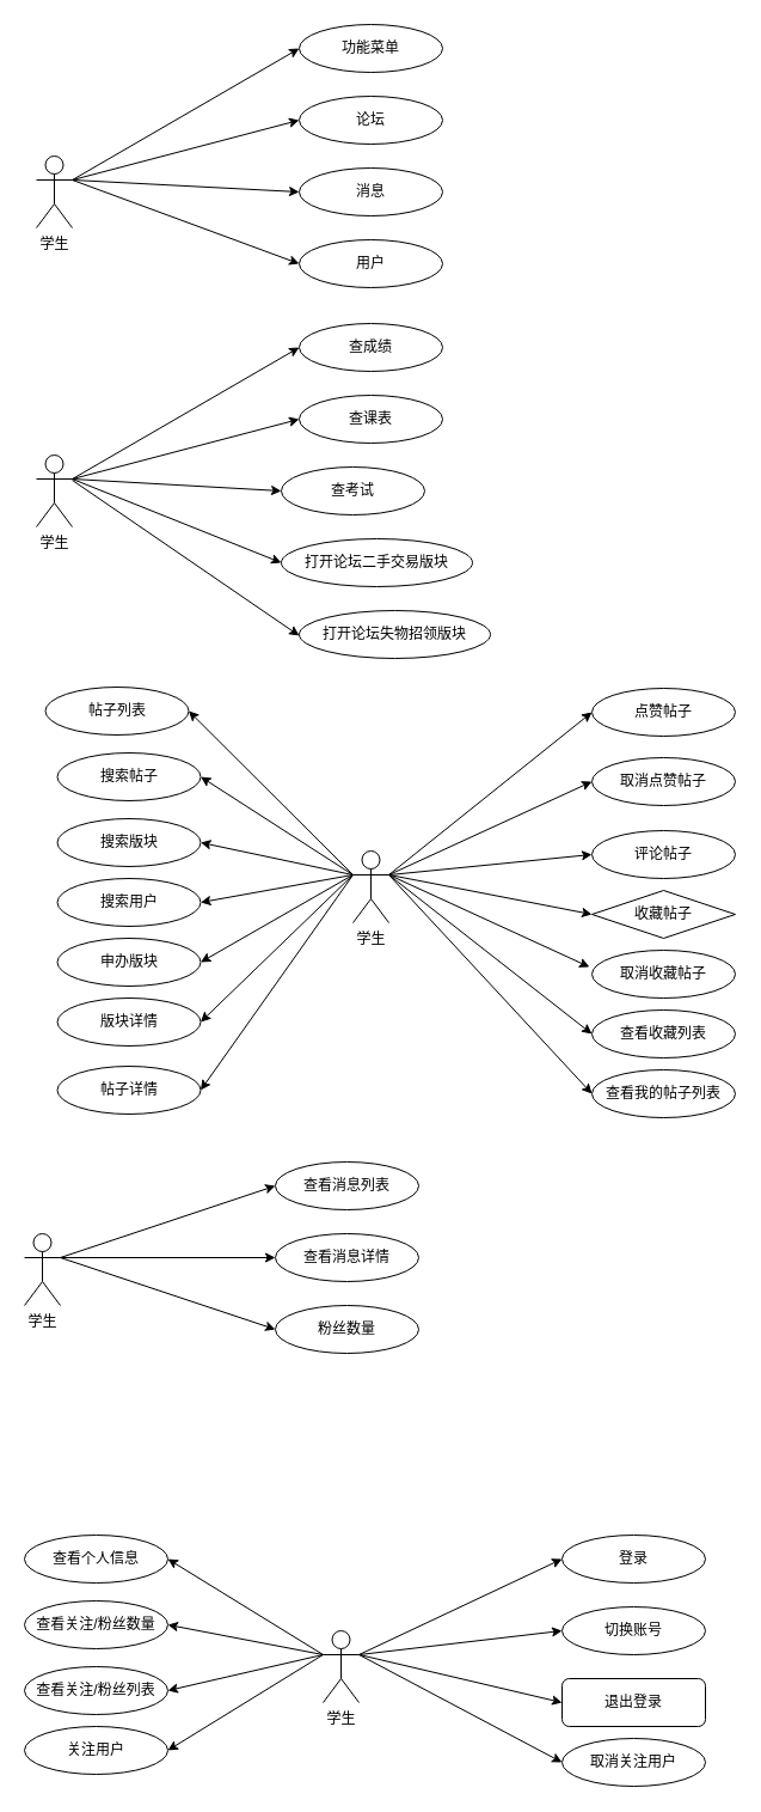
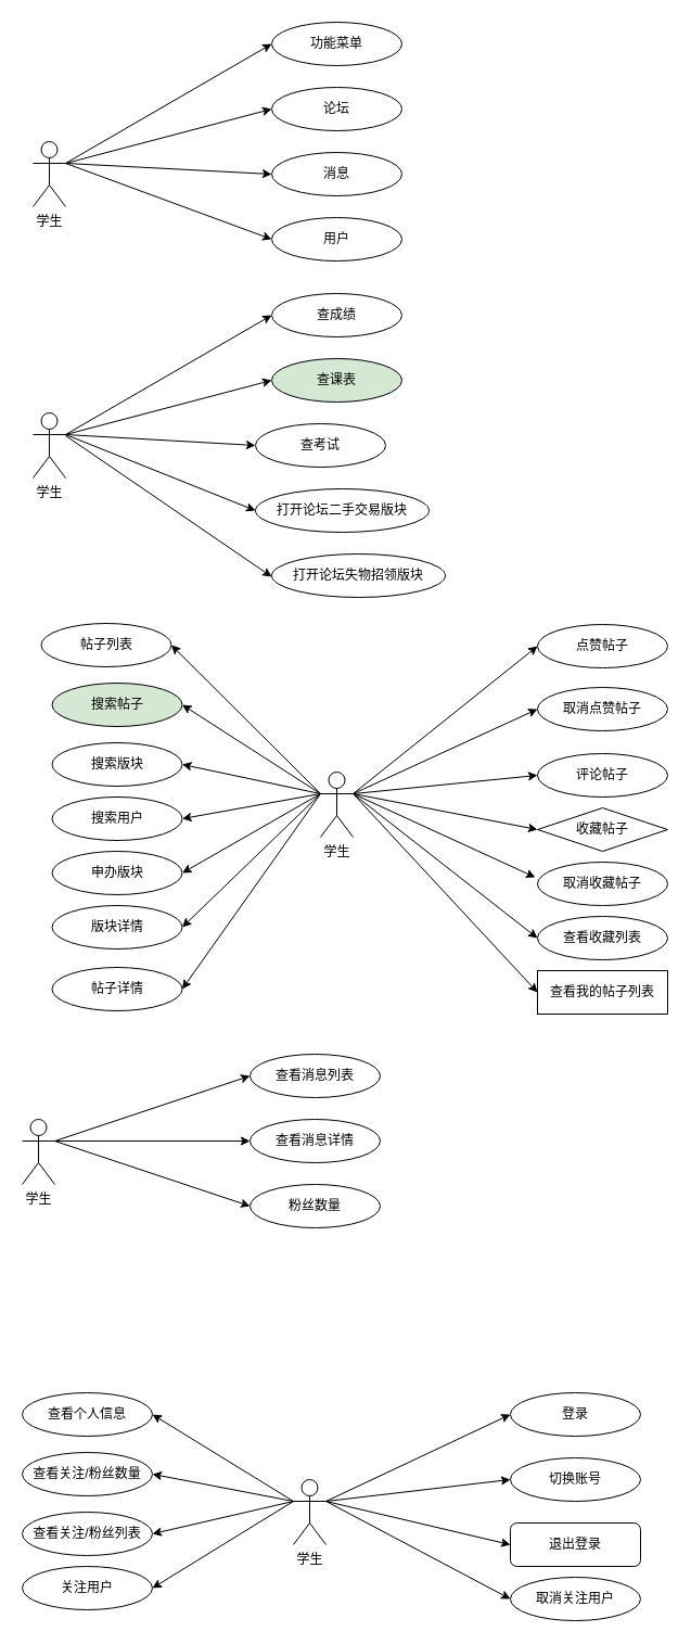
  <mxCell id="0" />
  <mxCell id="1" parent="0" />
  <mxCell id="2" value="学生" style="shape=umlActor;verticalLabelPosition=bottom;labelBackgroundColor=#ffffff;verticalAlign=top;html=1;outlineConnect=0;" parent="1" vertex="1"><mxGeometry x="30" y="130" width="30" height="60" as="geometry" /></mxCell>
  <mxCell id="3" value="功能菜单" style="ellipse;whiteSpace=wrap;html=1;" parent="1" vertex="1"><mxGeometry x="250" y="20" width="120" height="40" as="geometry" /></mxCell>
  <mxCell id="4" value="" style="endArrow=classic;html=1;entryX=0;entryY=0.5;entryDx=0;entryDy=0;" parent="1" target="3" edge="1"><mxGeometry width="50" height="50" relative="1" as="geometry"><mxPoint x="60" y="150" as="sourcePoint" /><mxPoint x="110" y="105" as="targetPoint" /></mxGeometry></mxCell>
  <mxCell id="5" value="论坛" style="ellipse;whiteSpace=wrap;html=1;" parent="1" vertex="1"><mxGeometry x="250" y="80" width="120" height="40" as="geometry" /></mxCell>
  <mxCell id="6" value="" style="endArrow=classic;html=1;entryX=0;entryY=0.5;entryDx=0;entryDy=0;" parent="1" target="5" edge="1"><mxGeometry width="50" height="50" relative="1" as="geometry"><mxPoint x="60" y="150" as="sourcePoint" /><mxPoint x="260" y="40" as="targetPoint" /></mxGeometry></mxCell>
  <mxCell id="7" value="" style="endArrow=classic;html=1;entryX=0;entryY=0.5;entryDx=0;entryDy=0;" parent="1" target="10" edge="1"><mxGeometry width="50" height="50" relative="1" as="geometry"><mxPoint x="60" y="150" as="sourcePoint" /><mxPoint x="250" y="160" as="targetPoint" /></mxGeometry></mxCell>
  <mxCell id="8" value="" style="endArrow=classic;html=1;entryX=0;entryY=0.5;entryDx=0;entryDy=0;" parent="1" target="9" edge="1"><mxGeometry width="50" height="50" relative="1" as="geometry"><mxPoint x="60" y="150" as="sourcePoint" /><mxPoint x="270" y="100" as="targetPoint" /></mxGeometry></mxCell>
  <mxCell id="9" value="消息" style="ellipse;whiteSpace=wrap;html=1;" parent="1" vertex="1"><mxGeometry x="250" y="140" width="120" height="40" as="geometry" /></mxCell>
  <mxCell id="10" value="用户" style="ellipse;whiteSpace=wrap;html=1;" parent="1" vertex="1"><mxGeometry x="250" y="200" width="120" height="40" as="geometry" /></mxCell>
  <mxCell id="11" value="学生" style="shape=umlActor;verticalLabelPosition=bottom;labelBackgroundColor=#ffffff;verticalAlign=top;html=1;outlineConnect=0;" parent="1" vertex="1"><mxGeometry x="30" y="380" width="30" height="60" as="geometry" /></mxCell>
  <mxCell id="12" value="查成绩" style="ellipse;whiteSpace=wrap;html=1;" parent="1" vertex="1"><mxGeometry x="250" y="270" width="120" height="40" as="geometry" /></mxCell>
  <mxCell id="13" value="" style="endArrow=classic;html=1;entryX=0;entryY=0.5;entryDx=0;entryDy=0;" parent="1" target="12" edge="1"><mxGeometry width="50" height="50" relative="1" as="geometry"><mxPoint x="60" y="400" as="sourcePoint" /><mxPoint x="110" y="355" as="targetPoint" /></mxGeometry></mxCell>
- <mxCell id="14" value="查课表" style="ellipse;whiteSpace=wrap;html=1;" parent="1" vertex="1"><mxGeometry x="250" y="330" width="120" height="40" as="geometry" /></mxCell>
+ <mxCell id="14" value="查课表" style="ellipse;whiteSpace=wrap;html=1;fillColor=#d5e8d4;" parent="1" vertex="1"><mxGeometry x="250" y="330" width="120" height="40" as="geometry" /></mxCell>
  <mxCell id="15" value="" style="endArrow=classic;html=1;entryX=0;entryY=0.5;entryDx=0;entryDy=0;" parent="1" target="14" edge="1"><mxGeometry width="50" height="50" relative="1" as="geometry"><mxPoint x="60" y="400" as="sourcePoint" /><mxPoint x="260" y="290" as="targetPoint" /></mxGeometry></mxCell>
  <mxCell id="16" value="" style="endArrow=classic;html=1;entryX=0;entryY=0.5;entryDx=0;entryDy=0;" parent="1" target="19" edge="1"><mxGeometry width="50" height="50" relative="1" as="geometry"><mxPoint x="60" y="400" as="sourcePoint" /><mxPoint x="250" y="410" as="targetPoint" /></mxGeometry></mxCell>
  <mxCell id="17" value="" style="endArrow=classic;html=1;entryX=0;entryY=0.5;entryDx=0;entryDy=0;" parent="1" target="18" edge="1"><mxGeometry width="50" height="50" relative="1" as="geometry"><mxPoint x="60" y="400" as="sourcePoint" /><mxPoint x="270" y="350" as="targetPoint" /></mxGeometry></mxCell>
  <mxCell id="18" value="查考试" style="ellipse;whiteSpace=wrap;html=1;" parent="1" vertex="1"><mxGeometry x="235" y="390" width="120" height="40" as="geometry" /></mxCell>
  <mxCell id="19" value="打开论坛二手交易版块" style="ellipse;whiteSpace=wrap;html=1;" parent="1" vertex="1"><mxGeometry x="235" y="450" width="160" height="40" as="geometry" /></mxCell>
  <mxCell id="20" value="" style="endArrow=classic;html=1;" parent="1" edge="1"><mxGeometry width="50" height="50" relative="1" as="geometry"><mxPoint x="60" y="401" as="sourcePoint" /><mxPoint x="250" y="531" as="targetPoint" /></mxGeometry></mxCell>
  <mxCell id="21" value="打开论坛失物招领版块" style="ellipse;whiteSpace=wrap;html=1;" parent="1" vertex="1"><mxGeometry x="250" y="510" width="160" height="40" as="geometry" /></mxCell>
  <mxCell id="22" value="学生" style="shape=umlActor;verticalLabelPosition=bottom;labelBackgroundColor=#ffffff;verticalAlign=top;html=1;outlineConnect=0;" vertex="1" parent="1"><mxGeometry x="20" y="1031" width="30" height="60" as="geometry" /></mxCell>
  <mxCell id="23" value="查看消息列表" style="ellipse;whiteSpace=wrap;html=1;" vertex="1" parent="1"><mxGeometry x="230" y="971" width="120" height="40" as="geometry" /></mxCell>
  <mxCell id="24" value="" style="endArrow=classic;html=1;entryX=0;entryY=0.5;entryDx=0;entryDy=0;" edge="1" parent="1" target="23"><mxGeometry width="50" height="50" relative="1" as="geometry"><mxPoint x="50" y="1051" as="sourcePoint" /><mxPoint x="100" y="1006" as="targetPoint" /></mxGeometry></mxCell>
  <mxCell id="25" value="查看消息详情" style="ellipse;whiteSpace=wrap;html=1;" vertex="1" parent="1"><mxGeometry x="230" y="1031" width="120" height="40" as="geometry" /></mxCell>
  <mxCell id="26" value="" style="endArrow=classic;html=1;entryX=0;entryY=0.5;entryDx=0;entryDy=0;" edge="1" parent="1" target="25"><mxGeometry width="50" height="50" relative="1" as="geometry"><mxPoint x="50" y="1051" as="sourcePoint" /><mxPoint x="250" y="941" as="targetPoint" /></mxGeometry></mxCell>
  <mxCell id="27" value="" style="endArrow=classic;html=1;entryX=0;entryY=0.5;entryDx=0;entryDy=0;" edge="1" parent="1" target="28"><mxGeometry width="50" height="50" relative="1" as="geometry"><mxPoint x="50" y="1051" as="sourcePoint" /><mxPoint x="260" y="1001" as="targetPoint" /></mxGeometry></mxCell>
  <mxCell id="28" value="粉丝数量" style="ellipse;whiteSpace=wrap;html=1;" vertex="1" parent="1"><mxGeometry x="230" y="1091" width="120" height="40" as="geometry" /></mxCell>
  <mxCell id="29" value="学生" style="shape=umlActor;verticalLabelPosition=bottom;labelBackgroundColor=#ffffff;verticalAlign=top;html=1;outlineConnect=0;" vertex="1" parent="1"><mxGeometry x="270" y="1363" width="30" height="60" as="geometry" /></mxCell>
  <mxCell id="30" value="登录" style="ellipse;whiteSpace=wrap;html=1;" vertex="1" parent="1"><mxGeometry x="470" y="1283" width="120" height="40" as="geometry" /></mxCell>
  <mxCell id="31" value="" style="endArrow=classic;html=1;entryX=0;entryY=0.5;entryDx=0;entryDy=0;" edge="1" parent="1" target="30"><mxGeometry width="50" height="50" relative="1" as="geometry"><mxPoint x="300" y="1383" as="sourcePoint" /><mxPoint x="350" y="1338" as="targetPoint" /></mxGeometry></mxCell>
  <mxCell id="32" value="切换账号" style="ellipse;whiteSpace=wrap;html=1;" vertex="1" parent="1"><mxGeometry x="470" y="1343" width="120" height="40" as="geometry" /></mxCell>
  <mxCell id="33" value="" style="endArrow=classic;html=1;entryX=0;entryY=0.5;entryDx=0;entryDy=0;" edge="1" parent="1" target="32"><mxGeometry width="50" height="50" relative="1" as="geometry"><mxPoint x="300" y="1383" as="sourcePoint" /><mxPoint x="500" y="1273" as="targetPoint" /></mxGeometry></mxCell>
  <mxCell id="34" value="" style="endArrow=classic;html=1;entryX=0;entryY=0.5;entryDx=0;entryDy=0;" edge="1" parent="1" target="35"><mxGeometry width="50" height="50" relative="1" as="geometry"><mxPoint x="300" y="1383" as="sourcePoint" /><mxPoint x="510" y="1333" as="targetPoint" /></mxGeometry></mxCell>
  <mxCell id="35" value="退出登录" style="whiteSpace=wrap;html=1;rounded=1;" vertex="1" parent="1"><mxGeometry x="470" y="1403" width="120" height="40" as="geometry" /></mxCell>
  <mxCell id="36" value="查看个人信息" style="ellipse;whiteSpace=wrap;html=1;" vertex="1" parent="1"><mxGeometry x="20" y="1283" width="120" height="40" as="geometry" /></mxCell>
  <mxCell id="37" value="查看关注/粉丝数量" style="ellipse;whiteSpace=wrap;html=1;" vertex="1" parent="1"><mxGeometry x="20" y="1338" width="120" height="40" as="geometry" /></mxCell>
  <mxCell id="38" value="查看关注/粉丝列表" style="ellipse;whiteSpace=wrap;html=1;" vertex="1" parent="1"><mxGeometry x="20" y="1393" width="120" height="40" as="geometry" /></mxCell>
  <mxCell id="39" value="" style="endArrow=classic;html=1;exitX=0;exitY=0.333;exitDx=0;exitDy=0;exitPerimeter=0;entryX=1;entryY=0.5;entryDx=0;entryDy=0;" edge="1" parent="1" source="29" target="36"><mxGeometry width="50" height="50" relative="1" as="geometry"><mxPoint x="215" y="1368" as="sourcePoint" /><mxPoint x="265" y="1318" as="targetPoint" /></mxGeometry></mxCell>
  <mxCell id="40" value="" style="endArrow=classic;html=1;entryX=1;entryY=0.5;entryDx=0;entryDy=0;" edge="1" parent="1" target="37"><mxGeometry width="50" height="50" relative="1" as="geometry"><mxPoint x="270" y="1383" as="sourcePoint" /><mxPoint x="155" y="1333" as="targetPoint" /></mxGeometry></mxCell>
  <mxCell id="41" value="" style="endArrow=classic;html=1;entryX=1;entryY=0.5;entryDx=0;entryDy=0;" edge="1" parent="1" target="38"><mxGeometry width="50" height="50" relative="1" as="geometry"><mxPoint x="270" y="1383" as="sourcePoint" /><mxPoint x="155" y="1388" as="targetPoint" /></mxGeometry></mxCell>
  <mxCell id="42" value="关注用户" style="ellipse;whiteSpace=wrap;html=1;" vertex="1" parent="1"><mxGeometry x="20" y="1443" width="120" height="40" as="geometry" /></mxCell>
  <mxCell id="43" value="" style="endArrow=classic;html=1;entryX=1;entryY=0.5;entryDx=0;entryDy=0;" edge="1" parent="1" target="42"><mxGeometry width="50" height="50" relative="1" as="geometry"><mxPoint x="270" y="1383" as="sourcePoint" /><mxPoint x="150" y="1423" as="targetPoint" /></mxGeometry></mxCell>
  <mxCell id="44" value="取消关注用户" style="ellipse;whiteSpace=wrap;html=1;" vertex="1" parent="1"><mxGeometry x="470" y="1453" width="120" height="40" as="geometry" /></mxCell>
  <mxCell id="45" value="" style="endArrow=classic;html=1;entryX=0;entryY=0.5;entryDx=0;entryDy=0;exitX=1;exitY=0.333;exitDx=0;exitDy=0;exitPerimeter=0;" edge="1" parent="1" source="29" target="44"><mxGeometry width="50" height="50" relative="1" as="geometry"><mxPoint x="310" y="1393" as="sourcePoint" /><mxPoint x="480" y="1433" as="targetPoint" /></mxGeometry></mxCell>
  <mxCell id="46" value="学生" style="shape=umlActor;verticalLabelPosition=bottom;labelBackgroundColor=#ffffff;verticalAlign=top;html=1;outlineConnect=0;" vertex="1" parent="1"><mxGeometry x="295" y="711" width="30" height="60" as="geometry" /></mxCell>
  <mxCell id="47" value="帖子详情" style="ellipse;whiteSpace=wrap;html=1;" vertex="1" parent="1"><mxGeometry x="47.5" y="891" width="120" height="40" as="geometry" /></mxCell>
  <mxCell id="48" value="" style="endArrow=classic;html=1;entryX=1;entryY=0.5;entryDx=0;entryDy=0;exitX=0;exitY=0.333;exitDx=0;exitDy=0;exitPerimeter=0;" edge="1" parent="1" target="47" source="46"><mxGeometry width="50" height="50" relative="1" as="geometry"><mxPoint x="325" y="731" as="sourcePoint" /><mxPoint x="375" y="649" as="targetPoint" /></mxGeometry></mxCell>
  <mxCell id="49" value="点赞帖子" style="ellipse;whiteSpace=wrap;html=1;" vertex="1" parent="1"><mxGeometry x="495" y="575" width="120" height="40" as="geometry" /></mxCell>
  <mxCell id="50" value="" style="endArrow=classic;html=1;entryX=0;entryY=0.5;entryDx=0;entryDy=0;" edge="1" parent="1" target="49"><mxGeometry width="50" height="50" relative="1" as="geometry"><mxPoint x="325" y="731" as="sourcePoint" /><mxPoint x="525" y="584" as="targetPoint" /></mxGeometry></mxCell>
  <mxCell id="51" value="" style="endArrow=classic;html=1;entryX=0;entryY=0.5;entryDx=0;entryDy=0;" edge="1" parent="1" target="52"><mxGeometry width="50" height="50" relative="1" as="geometry"><mxPoint x="325" y="731" as="sourcePoint" /><mxPoint x="535" y="644" as="targetPoint" /></mxGeometry></mxCell>
  <mxCell id="52" value="评论帖子" style="ellipse;whiteSpace=wrap;html=1;" vertex="1" parent="1"><mxGeometry x="495" y="694" width="120" height="40" as="geometry" /></mxCell>
  <mxCell id="53" value="帖子列表" style="ellipse;whiteSpace=wrap;html=1;" vertex="1" parent="1"><mxGeometry x="37.5" y="574" width="120" height="40" as="geometry" /></mxCell>
- <mxCell id="54" value="搜索帖子" style="ellipse;whiteSpace=wrap;html=1;" vertex="1" parent="1"><mxGeometry x="47.5" y="629" width="120" height="40" as="geometry" /></mxCell>
+ <mxCell id="54" value="搜索帖子" style="ellipse;whiteSpace=wrap;html=1;fillColor=#d5e8d4;" vertex="1" parent="1"><mxGeometry x="47.5" y="629" width="120" height="40" as="geometry" /></mxCell>
  <mxCell id="55" value="搜索版块" style="ellipse;whiteSpace=wrap;html=1;" vertex="1" parent="1"><mxGeometry x="47.5" y="684" width="120" height="40" as="geometry" /></mxCell>
  <mxCell id="56" value="" style="endArrow=classic;html=1;exitX=0;exitY=0.333;exitDx=0;exitDy=0;exitPerimeter=0;entryX=1;entryY=0.5;entryDx=0;entryDy=0;" edge="1" parent="1" source="46" target="53"><mxGeometry width="50" height="50" relative="1" as="geometry"><mxPoint x="240" y="679" as="sourcePoint" /><mxPoint x="290" y="629" as="targetPoint" /></mxGeometry></mxCell>
  <mxCell id="57" value="" style="endArrow=classic;html=1;entryX=1;entryY=0.5;entryDx=0;entryDy=0;exitX=0;exitY=0.333;exitDx=0;exitDy=0;exitPerimeter=0;" edge="1" parent="1" target="54" source="46"><mxGeometry width="50" height="50" relative="1" as="geometry"><mxPoint x="295" y="694" as="sourcePoint" /><mxPoint x="180" y="644" as="targetPoint" /></mxGeometry></mxCell>
  <mxCell id="58" value="" style="endArrow=classic;html=1;entryX=1;entryY=0.5;entryDx=0;entryDy=0;" edge="1" parent="1" target="55"><mxGeometry width="50" height="50" relative="1" as="geometry"><mxPoint x="295" y="731" as="sourcePoint" /><mxPoint x="180" y="699" as="targetPoint" /></mxGeometry></mxCell>
  <mxCell id="59" value="搜索用户" style="ellipse;whiteSpace=wrap;html=1;" vertex="1" parent="1"><mxGeometry x="47.5" y="734" width="120" height="40" as="geometry" /></mxCell>
  <mxCell id="60" value="" style="endArrow=classic;html=1;entryX=1;entryY=0.5;entryDx=0;entryDy=0;exitX=0;exitY=0.333;exitDx=0;exitDy=0;exitPerimeter=0;" edge="1" parent="1" target="59" source="46"><mxGeometry width="50" height="50" relative="1" as="geometry"><mxPoint x="295" y="694" as="sourcePoint" /><mxPoint x="175" y="734" as="targetPoint" /></mxGeometry></mxCell>
  <mxCell id="61" value="收藏帖子" style="rhombus;whiteSpace=wrap;html=1;" vertex="1" parent="1"><mxGeometry x="495" y="744" width="120" height="40" as="geometry" /></mxCell>
  <mxCell id="62" value="" style="endArrow=classic;html=1;entryX=0;entryY=0.5;entryDx=0;entryDy=0;exitX=1;exitY=0.333;exitDx=0;exitDy=0;exitPerimeter=0;" edge="1" parent="1" source="46" target="61"><mxGeometry width="50" height="50" relative="1" as="geometry"><mxPoint x="335" y="704" as="sourcePoint" /><mxPoint x="505" y="744" as="targetPoint" /></mxGeometry></mxCell>
  <mxCell id="63" value="申办版块" style="ellipse;whiteSpace=wrap;html=1;" vertex="1" parent="1"><mxGeometry x="47.5" y="784" width="120" height="40" as="geometry" /></mxCell>
  <mxCell id="64" value="" style="endArrow=classic;html=1;entryX=1;entryY=0.5;entryDx=0;entryDy=0;exitX=0;exitY=0.333;exitDx=0;exitDy=0;exitPerimeter=0;" edge="1" parent="1" source="46" target="63"><mxGeometry width="50" height="50" relative="1" as="geometry"><mxPoint x="305" y="741" as="sourcePoint" /><mxPoint x="175" y="784" as="targetPoint" /></mxGeometry></mxCell>
  <mxCell id="65" value="取消收藏帖子" style="ellipse;whiteSpace=wrap;html=1;" vertex="1" parent="1"><mxGeometry x="495" y="794" width="120" height="40" as="geometry" /></mxCell>
  <mxCell id="66" value="" style="endArrow=classic;html=1;entryX=-0.017;entryY=0.35;entryDx=0;entryDy=0;exitX=1;exitY=0.333;exitDx=0;exitDy=0;exitPerimeter=0;entryPerimeter=0;" edge="1" parent="1" source="46" target="65"><mxGeometry width="50" height="50" relative="1" as="geometry"><mxPoint x="335" y="741" as="sourcePoint" /><mxPoint x="505" y="794" as="targetPoint" /></mxGeometry></mxCell>
  <mxCell id="67" value="版块详情" style="ellipse;whiteSpace=wrap;html=1;" vertex="1" parent="1"><mxGeometry x="47.5" y="834" width="120" height="40" as="geometry" /></mxCell>
  <mxCell id="68" value="" style="endArrow=classic;html=1;entryX=1;entryY=0.5;entryDx=0;entryDy=0;exitX=0;exitY=0.333;exitDx=0;exitDy=0;exitPerimeter=0;" edge="1" parent="1" source="46" target="67"><mxGeometry width="50" height="50" relative="1" as="geometry"><mxPoint x="305" y="741" as="sourcePoint" /><mxPoint x="183" y="814" as="targetPoint" /></mxGeometry></mxCell>
  <mxCell id="69" value="查看收藏列表" style="ellipse;whiteSpace=wrap;html=1;" vertex="1" parent="1"><mxGeometry x="495" y="844" width="120" height="40" as="geometry" /></mxCell>
  <mxCell id="70" value="" style="endArrow=classic;html=1;entryX=0;entryY=0.5;entryDx=0;entryDy=0;exitX=1;exitY=0.333;exitDx=0;exitDy=0;exitPerimeter=0;" edge="1" parent="1" source="46" target="69"><mxGeometry width="50" height="50" relative="1" as="geometry"><mxPoint x="335" y="741" as="sourcePoint" /><mxPoint x="503" y="818" as="targetPoint" /></mxGeometry></mxCell>
  <mxCell id="71" value="取消点赞帖子" style="ellipse;whiteSpace=wrap;html=1;" vertex="1" parent="1"><mxGeometry x="495" y="633" width="120" height="40" as="geometry" /></mxCell>
  <mxCell id="72" value="" style="endArrow=classic;html=1;entryX=0;entryY=0.5;entryDx=0;entryDy=0;exitX=1;exitY=0.333;exitDx=0;exitDy=0;exitPerimeter=0;" edge="1" parent="1" target="71" source="46"><mxGeometry width="50" height="50" relative="1" as="geometry"><mxPoint x="325" y="789" as="sourcePoint" /><mxPoint x="525" y="642" as="targetPoint" /></mxGeometry></mxCell>
- <mxCell id="73" value="查看我的帖子列表" style="ellipse;whiteSpace=wrap;html=1;" vertex="1" parent="1"><mxGeometry x="495" y="894" width="120" height="40" as="geometry" /></mxCell>
+ <mxCell id="73" value="查看我的帖子列表" style="whiteSpace=wrap;html=1;rounded=0;" vertex="1" parent="1"><mxGeometry x="495" y="894" width="120" height="40" as="geometry" /></mxCell>
  <mxCell id="74" value="" style="endArrow=classic;html=1;entryX=0;entryY=0.5;entryDx=0;entryDy=0;exitX=1;exitY=0.333;exitDx=0;exitDy=0;exitPerimeter=0;" edge="1" parent="1" source="46" target="73"><mxGeometry width="50" height="50" relative="1" as="geometry"><mxPoint x="330" y="731" as="sourcePoint" /><mxPoint x="505" y="874" as="targetPoint" /></mxGeometry></mxCell>
